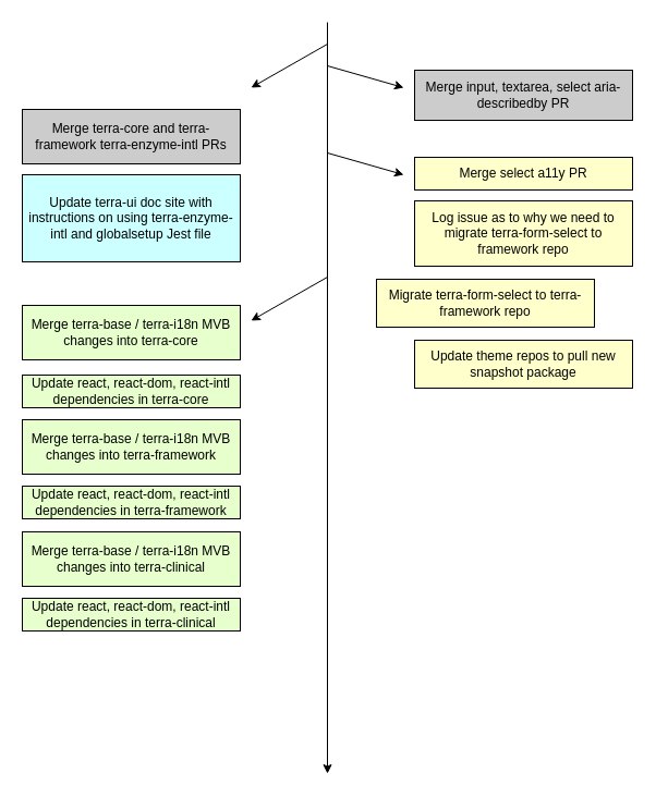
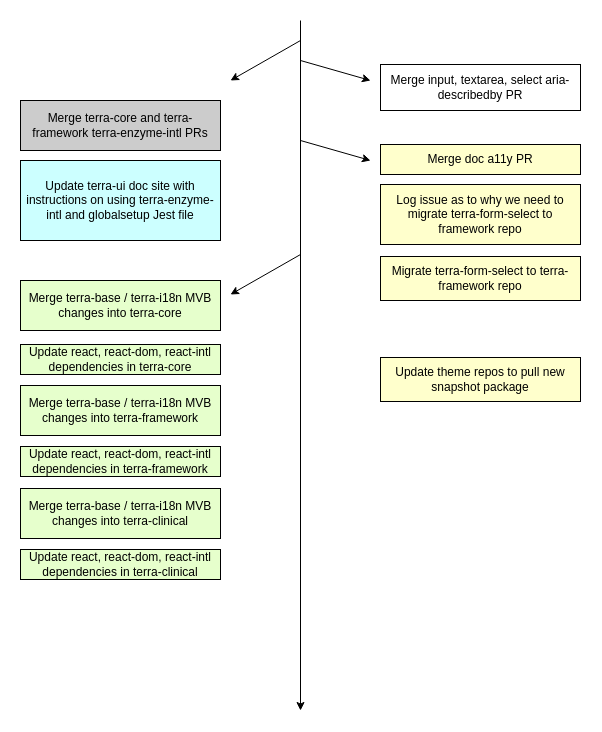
  <mxCell id="0" />
  <mxCell id="1" parent="0" />
  <mxCell id="2" value="" style="endArrow=classic;html=1;" edge="1" parent="1"><mxGeometry width="50" height="50" relative="1" as="geometry"><mxPoint x="300" y="20" as="sourcePoint" /><mxPoint x="300" y="710" as="targetPoint" /></mxGeometry></mxCell>
  <mxCell id="3" value="" style="endArrow=classic;html=1;" edge="1" parent="1"><mxGeometry width="50" height="50" relative="1" as="geometry"><mxPoint x="300" y="40" as="sourcePoint" /><mxPoint x="230" y="80" as="targetPoint" /></mxGeometry></mxCell>
  <mxCell id="4" value="Merge terra-base / terra-i18n MVB changes into terra-core" style="rounded=0;whiteSpace=wrap;html=1;fillColor=#E6FFCC;" vertex="1" parent="1"><mxGeometry x="20" y="280" width="200" height="50" as="geometry" /></mxCell>
  <mxCell id="5" value="&lt;span id=&quot;docs-internal-guid-9a763968-7fff-6fca-603b-f5bd0c2b2e99&quot;&gt;&lt;p dir=&quot;ltr&quot;&gt;&lt;span&gt;Merge terra-core and terra-framework terra-enzyme-intl PRs&lt;/span&gt;&lt;/p&gt;&lt;/span&gt;" style="rounded=0;whiteSpace=wrap;html=1;fillColor=#CCCCCC;" vertex="1" parent="1"><mxGeometry x="20" y="100" width="200" height="50" as="geometry" /></mxCell>
  <mxCell id="6" value="&lt;span id=&quot;docs-internal-guid-9a763968-7fff-6fca-603b-f5bd0c2b2e99&quot;&gt;&lt;p dir=&quot;ltr&quot;&gt;&lt;/p&gt;&lt;p dir=&quot;ltr&quot;&gt;&lt;span&gt;Update terra-ui doc site with instructions on using terra-enzyme-intl and globalsetup Jest file&lt;/span&gt;&lt;/p&gt;&lt;/span&gt;" style="rounded=0;whiteSpace=wrap;html=1;fillColor=#CCFFFF;" vertex="1" parent="1"><mxGeometry x="20" y="160" width="200" height="80" as="geometry" /></mxCell>
- <mxCell id="7" value="Merge select a11y PR" style="rounded=0;whiteSpace=wrap;html=1;fillColor=#FFFFCC;" vertex="1" parent="1"><mxGeometry x="380" y="144" width="200" height="30" as="geometry" /></mxCell>
+ <mxCell id="7" value="Merge doc a11y PR" style="rounded=0;whiteSpace=wrap;html=1;fillColor=#FFFFCC;" vertex="1" parent="1"><mxGeometry x="380" y="144" width="200" height="30" as="geometry" /></mxCell>
  <mxCell id="8" value="&lt;span id=&quot;docs-internal-guid-9a763968-7fff-6fca-603b-f5bd0c2b2e99&quot;&gt;&lt;p dir=&quot;ltr&quot;&gt;&lt;/p&gt;&lt;p dir=&quot;ltr&quot;&gt;&lt;span&gt;Log issue as to why we need to migrate terra-form-select to framework repo&lt;/span&gt;&lt;/p&gt;&lt;/span&gt;" style="rounded=0;whiteSpace=wrap;html=1;fillColor=#FFFFCC;" vertex="1" parent="1"><mxGeometry x="380" y="184" width="200" height="60" as="geometry" /></mxCell>
- <mxCell id="9" value="&lt;span id=&quot;docs-internal-guid-9a763968-7fff-6fca-603b-f5bd0c2b2e99&quot;&gt;&lt;p dir=&quot;ltr&quot;&gt;&lt;/p&gt;&lt;p dir=&quot;ltr&quot;&gt;&lt;/p&gt;&lt;p dir=&quot;ltr&quot;&gt;&lt;span&gt;Migrate terra-form-select to terra-framework repo&lt;/span&gt;&lt;/p&gt;&lt;/span&gt;" style="rounded=0;whiteSpace=wrap;html=1;fillColor=#FFFFCC;" vertex="1" parent="1"><mxGeometry x="345" y="256" width="200" height="44" as="geometry" /></mxCell>
+ <mxCell id="9" value="&lt;span id=&quot;docs-internal-guid-9a763968-7fff-6fca-603b-f5bd0c2b2e99&quot;&gt;&lt;p dir=&quot;ltr&quot;&gt;&lt;/p&gt;&lt;p dir=&quot;ltr&quot;&gt;&lt;/p&gt;&lt;p dir=&quot;ltr&quot;&gt;&lt;span&gt;Migrate terra-form-select to terra-framework repo&lt;/span&gt;&lt;/p&gt;&lt;/span&gt;" style="rounded=0;whiteSpace=wrap;html=1;fillColor=#FFFFCC;" vertex="1" parent="1"><mxGeometry x="380" y="256" width="200" height="44" as="geometry" /></mxCell>
  <mxCell id="10" value="" style="endArrow=classic;html=1;" edge="1" parent="1"><mxGeometry width="50" height="50" relative="1" as="geometry"><mxPoint x="300" y="140" as="sourcePoint" /><mxPoint x="370" y="160" as="targetPoint" /></mxGeometry></mxCell>
- <mxCell id="11" value="&lt;span id=&quot;docs-internal-guid-9a763968-7fff-6fca-603b-f5bd0c2b2e99&quot;&gt;&lt;p dir=&quot;ltr&quot;&gt;&lt;/p&gt;&lt;p dir=&quot;ltr&quot;&gt;&lt;/p&gt;&lt;p dir=&quot;ltr&quot;&gt;&lt;/p&gt;&lt;p dir=&quot;ltr&quot;&gt;&lt;span&gt;Update theme repos to pull new snapshot package&lt;/span&gt;&lt;/p&gt;&lt;/span&gt;" style="rounded=0;whiteSpace=wrap;html=1;fillColor=#FFFFCC;" vertex="1" parent="1"><mxGeometry x="380" y="312" width="200" height="44" as="geometry" /></mxCell>
+ <mxCell id="11" value="&lt;span id=&quot;docs-internal-guid-9a763968-7fff-6fca-603b-f5bd0c2b2e99&quot;&gt;&lt;p dir=&quot;ltr&quot;&gt;&lt;/p&gt;&lt;p dir=&quot;ltr&quot;&gt;&lt;/p&gt;&lt;p dir=&quot;ltr&quot;&gt;&lt;/p&gt;&lt;p dir=&quot;ltr&quot;&gt;&lt;span&gt;Update theme repos to pull new snapshot package&lt;/span&gt;&lt;/p&gt;&lt;/span&gt;" style="rounded=0;whiteSpace=wrap;html=1;fillColor=#FFFFCC;" vertex="1" parent="1"><mxGeometry x="380" y="357" width="200" height="44" as="geometry" /></mxCell>
  <mxCell id="12" value="" style="endArrow=classic;html=1;" edge="1" parent="1"><mxGeometry width="50" height="50" relative="1" as="geometry"><mxPoint x="300" y="254" as="sourcePoint" /><mxPoint x="230" y="294" as="targetPoint" /></mxGeometry></mxCell>
  <mxCell id="13" value="Update react, react-dom, react-intl dependencies in terra-core" style="rounded=0;whiteSpace=wrap;html=1;fillColor=#E6FFCC;" vertex="1" parent="1"><mxGeometry x="20" y="344" width="200" height="30" as="geometry" /></mxCell>
  <mxCell id="14" value="Merge terra-base / terra-i18n MVB changes into terra-framework" style="rounded=0;whiteSpace=wrap;html=1;fillColor=#E6FFCC;" vertex="1" parent="1"><mxGeometry x="20" y="385" width="200" height="50" as="geometry" /></mxCell>
  <mxCell id="15" value="Update react, react-dom, react-intl dependencies in terra-framework" style="rounded=0;whiteSpace=wrap;html=1;fillColor=#E6FFCC;" vertex="1" parent="1"><mxGeometry x="20" y="446" width="200" height="30" as="geometry" /></mxCell>
  <mxCell id="16" value="Merge terra-base / terra-i18n MVB changes into terra-clinical" style="rounded=0;whiteSpace=wrap;html=1;fillColor=#E6FFCC;" vertex="1" parent="1"><mxGeometry x="20" y="488" width="200" height="50" as="geometry" /></mxCell>
  <mxCell id="17" value="Update react, react-dom, react-intl dependencies in terra-clinical&lt;br&gt;" style="rounded=0;whiteSpace=wrap;html=1;fillColor=#E6FFCC;" vertex="1" parent="1"><mxGeometry x="20" y="549" width="200" height="30" as="geometry" /></mxCell>
- <mxCell id="18" value="Merge input, textarea, select aria-describedby PR" style="rounded=0;whiteSpace=wrap;html=1;fillColor=#CCCCCC;" vertex="1" parent="1"><mxGeometry x="380" y="64" width="200" height="46" as="geometry" /></mxCell>
+ <mxCell id="18" value="Merge input, textarea, select aria-describedby PR" style="rounded=0;whiteSpace=wrap;html=1;fillColor=#ffffff;" vertex="1" parent="1"><mxGeometry x="380" y="64" width="200" height="46" as="geometry" /></mxCell>
  <mxCell id="19" value="" style="endArrow=classic;html=1;" edge="1" parent="1"><mxGeometry width="50" height="50" relative="1" as="geometry"><mxPoint x="300" y="60" as="sourcePoint" /><mxPoint x="370" y="80" as="targetPoint" /></mxGeometry></mxCell>
